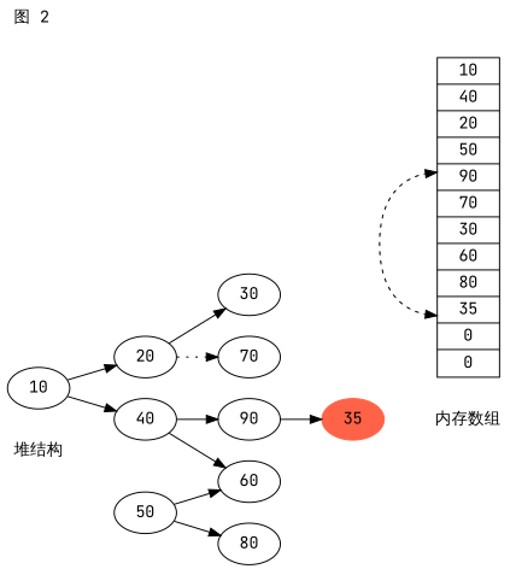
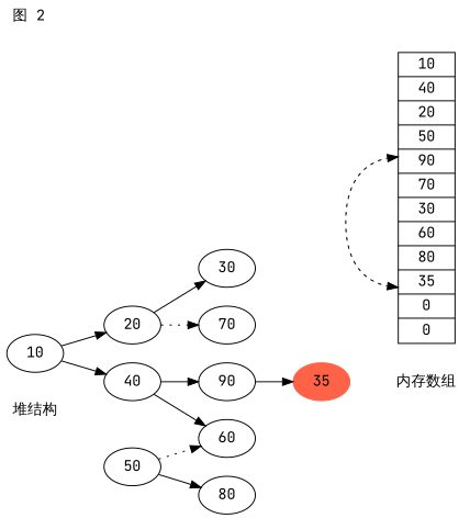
  digraph {
    fontname="JetBrains Mono"
    label="图 2"
    labeljust=l
    labelloc=t
    rankdir=LR
    node [fontname="JetBrains Mono"]
    edge [fontname="JetBrains Mono"]
    n1 [label="内存数组" shape=plaintext]
    n2 [label="10 | 40 | 20 | 50 | <f1> 90 | 70 | 30 | 60 | 80 | <f2> 35 | 0 | 0 " shape=record]
    n3 [label="堆结构" shape=plaintext]
    n4 [label=10]
    n5 [label=40]
    n6 [label=20]
    n7 [label=90]
    n8 [label=60]
    n9 [label=70]
    n10 [label=30]
    n11 [label=50]
    n12 [label=80]
    n13 [color=tomato label=35 style=filled]
    subgraph sub_1 {
      rank=sink
      n1
      n2
    }
    n2 -> n2 [headport=f2 style=dotted tailport=f1]
    n2 -> n2 [headport=f1 style=dotted tailport=f2]
    n4 -> n5
    n4 -> n6
    n5 -> n7
    n5 -> n8
    n6 -> n9 [style=dotted]
    n6 -> n10
    n7 -> n13
-   n11 -> n8
+   n11 -> n8 [style=dotted]
    n11 -> n12
  }
